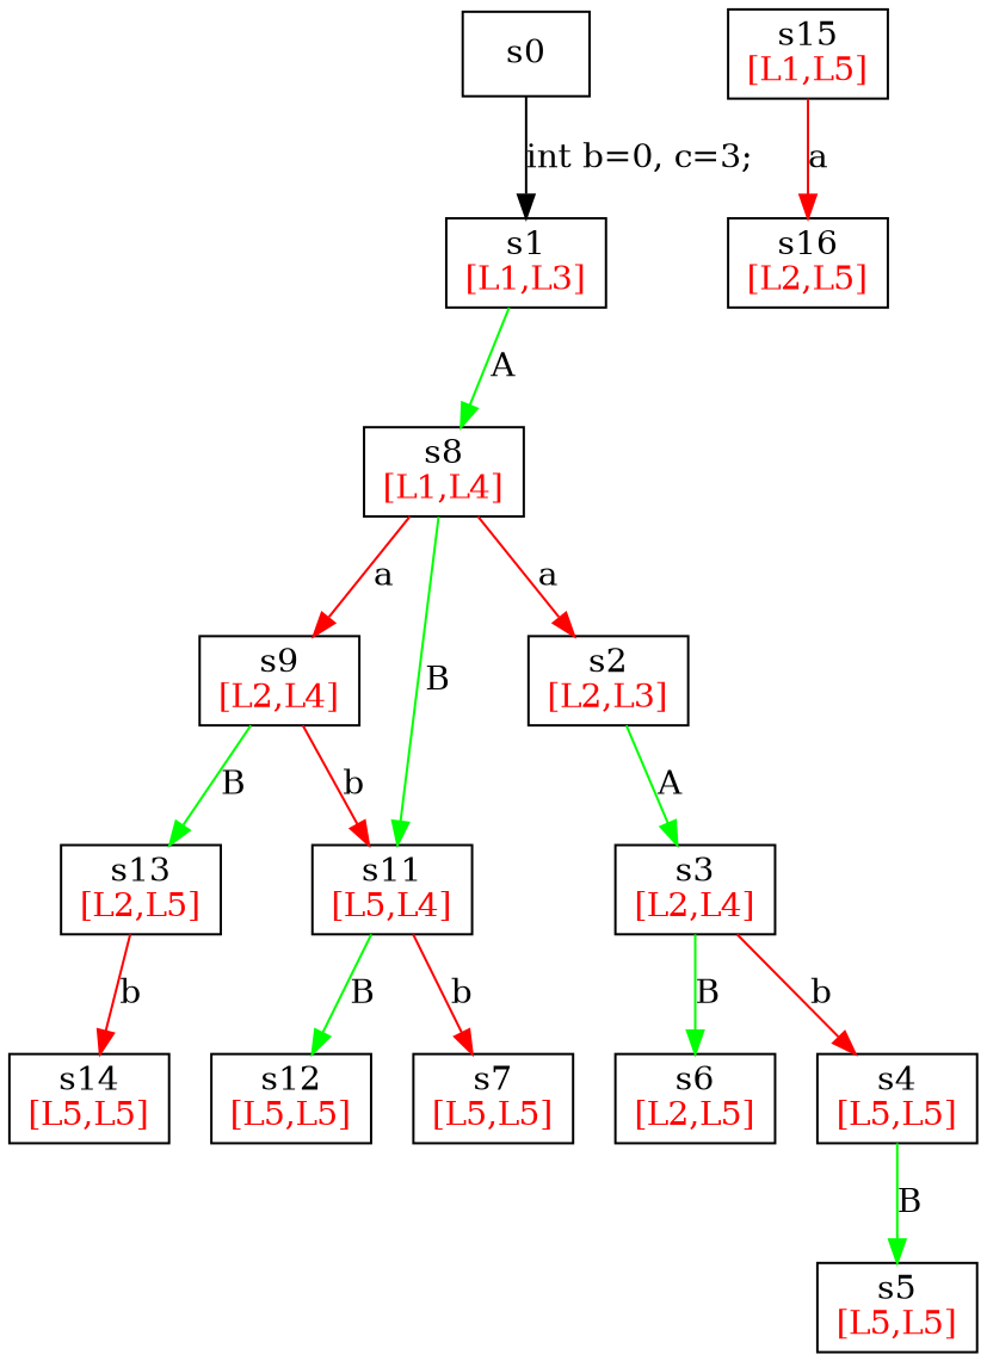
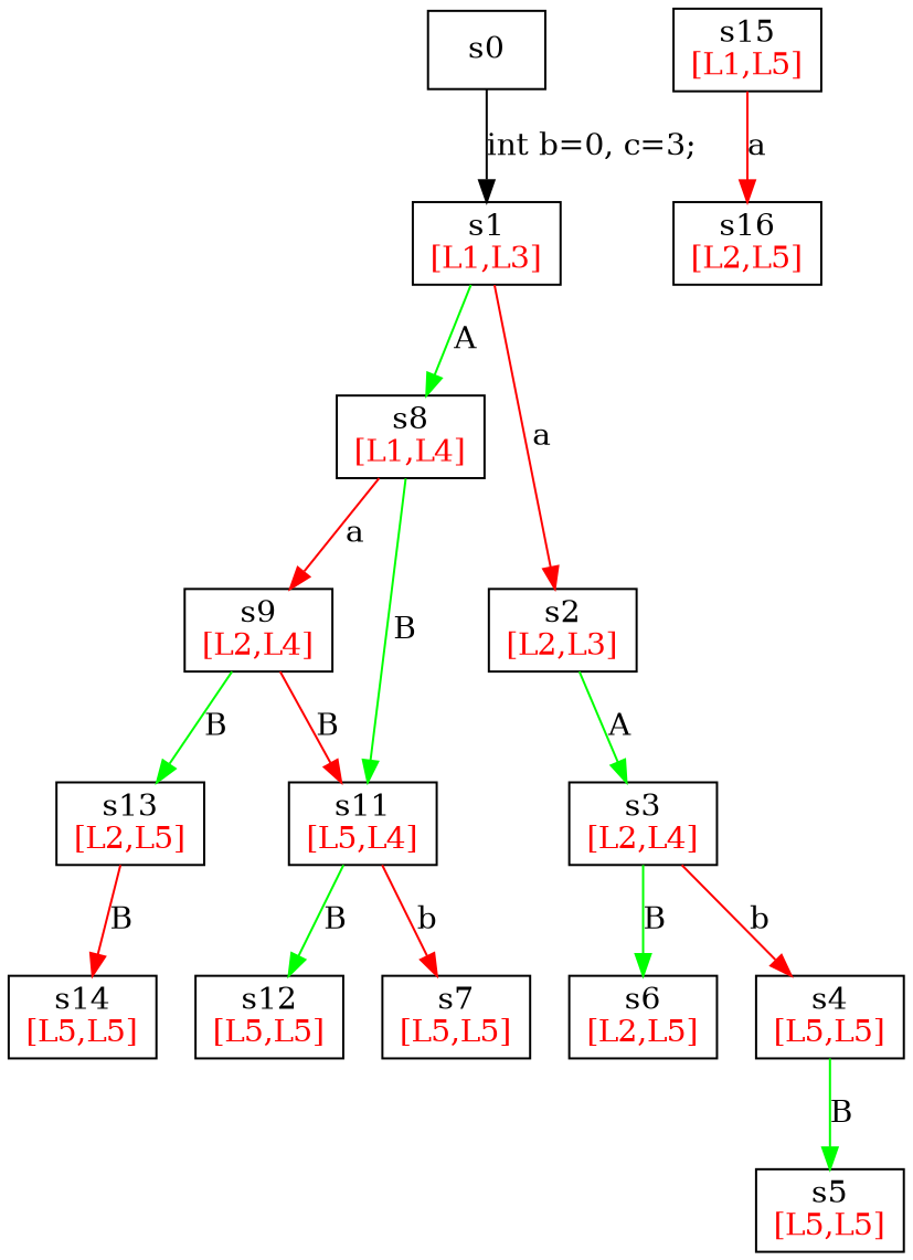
  digraph {
    node [shape=box]
    edge [color=red labelangle=-45]
    n1 [label=<s1<BR/><FONT COLOR="red">[L1,L3]</FONT>>]
    n2 [label=<s2<BR/><FONT COLOR="red">[L2,L3]</FONT>>]
    n3 [label=<s8<BR/><FONT COLOR="red">[L1,L4]</FONT>>]
    s0
    n5 [label=<s3<BR/><FONT COLOR="red">[L2,L4]</FONT>>]
    n6 [label=<s9<BR/><FONT COLOR="red">[L2,L4]</FONT>>]
    n7 [label=<s11<BR/><FONT COLOR="red">[L5,L4]</FONT>>]
    n8 [label=<s4<BR/><FONT COLOR="red">[L5,L5]</FONT>>]
    n9 [label=<s6<BR/><FONT COLOR="red">[L2,L5]</FONT>>]
    n10 [label=<s5<BR/><FONT COLOR="red">[L5,L5]</FONT>>]
    n11 [label=<s7<BR/><FONT COLOR="red">[L5,L5]</FONT>>]
    n12 [label=<s13<BR/><FONT COLOR="red">[L2,L5]</FONT>>]
    n13 [label=<s15<BR/><FONT COLOR="red">[L1,L5]</FONT>>]
    n14 [label=<s16<BR/><FONT COLOR="red">[L2,L5]</FONT>>]
    n15 [label=<s12<BR/><FONT COLOR="red">[L5,L5]</FONT>>]
    n16 [label=<s14<BR/><FONT COLOR="red">[L5,L5]</FONT>>]
-   n3 -> n2 [label=a labelangle=""]
+   n1 -> n2 [label=a labelangle=""]
    n1 -> n3 [color=green label=A labelangle=45]
    n2 -> n5 [color=green label=A]
    n3 -> n6 [label=a]
    n3 -> n7 [color=green label=B labelangle=45]
    s0 -> n1 [color=black label="int b=0, c=3;" labelangle=""]
    n5 -> n8 [label=b]
    n5 -> n9 [color=green label=B labelangle=45]
-   n6 -> n7 [label=b]
+   n6 -> n7 [label=B]
    n6 -> n12 [color=green label=B labelangle=45]
    n7 -> n11 [label=b]
    n7 -> n15 [color=green label=B labelangle=45]
    n8 -> n10 [color=green label=B labelangle=45]
-   n12 -> n16 [label=b]
+   n12 -> n16 [label=B]
    n13 -> n14 [label=a]
  }
